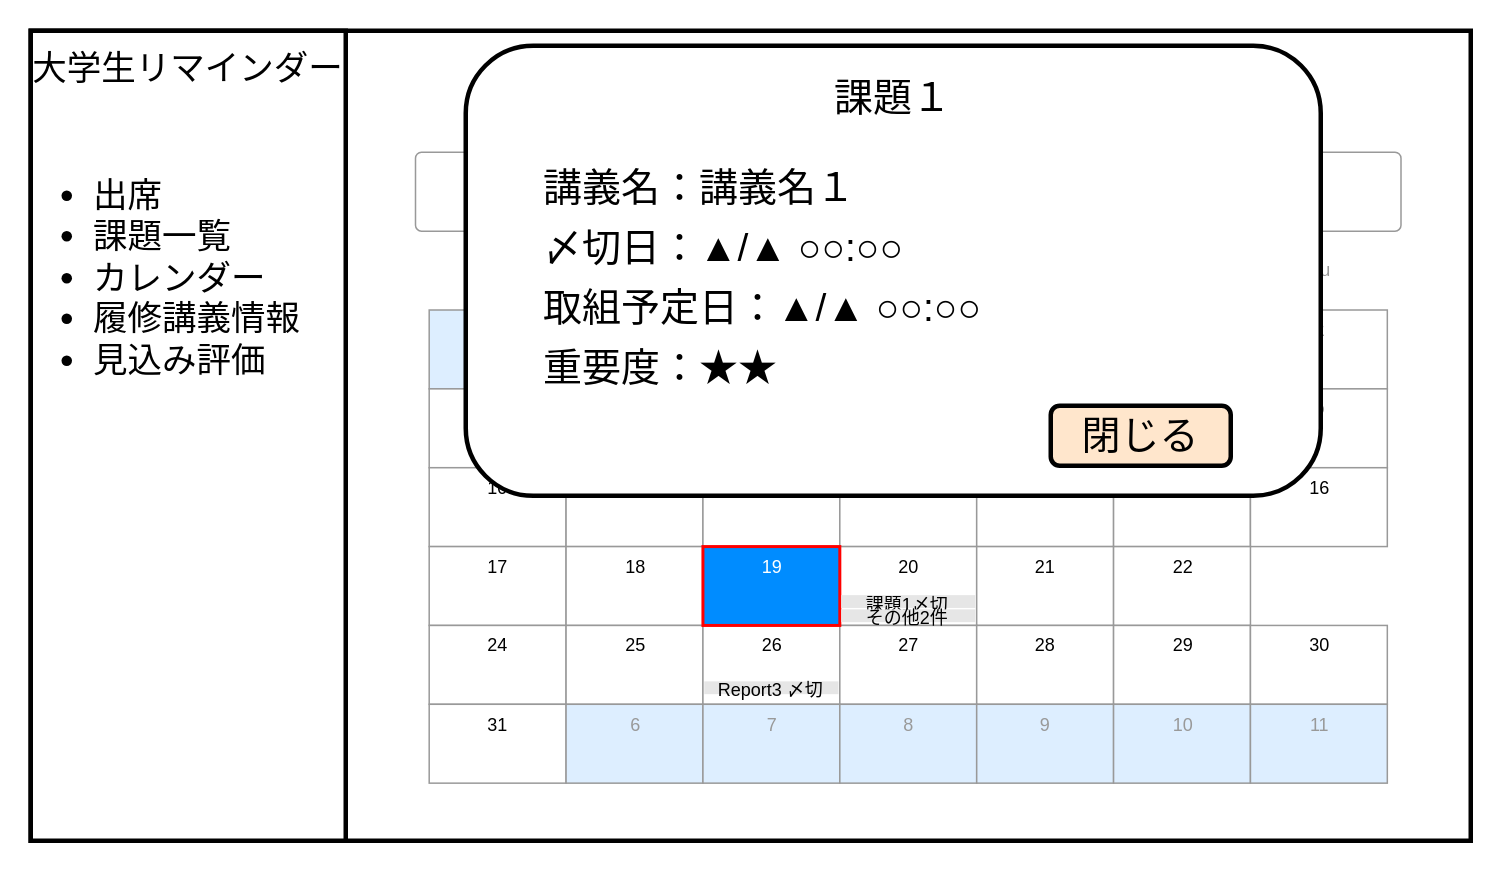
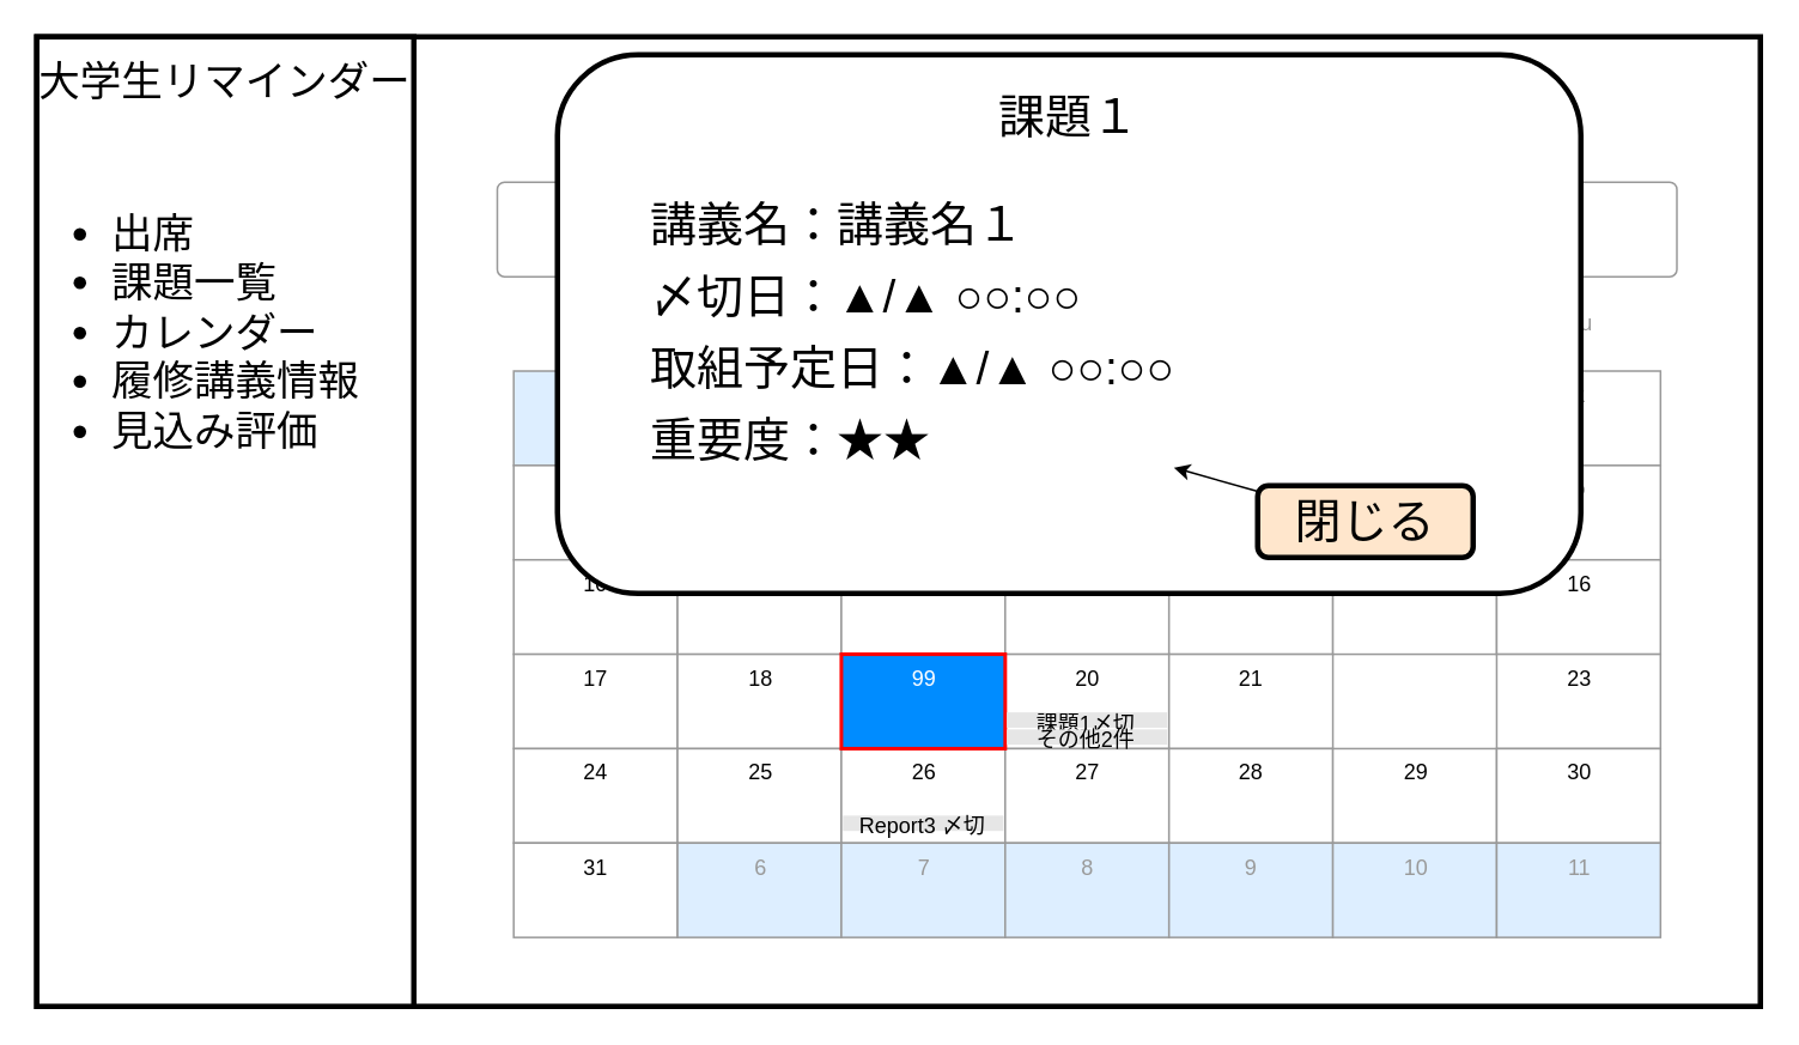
  <mxCell id="0" />
  <mxCell id="1" parent="0" />
  <mxCell id="2" value="" style="rounded=0;whiteSpace=wrap;html=1;strokeColor=#000000;strokeWidth=3;fillColor=#FFFFFF;" parent="1" vertex="1"><mxGeometry x="20" y="20" width="960" height="540" as="geometry" /></mxCell>
  <mxCell id="3" value="" style="rounded=0;whiteSpace=wrap;html=1;strokeColor=#000000;strokeWidth=3;fillColor=#FFFFFF;" parent="1" vertex="1"><mxGeometry x="20" y="20" width="210" height="540" as="geometry" /></mxCell>
  <mxCell id="4" value="大学生リマインダー" style="text;html=1;strokeColor=none;fillColor=none;align=center;verticalAlign=middle;whiteSpace=wrap;rounded=0;fontColor=#000000;fontSize=23;" parent="1" vertex="1"><mxGeometry x="20" y="30" width="210" height="30" as="geometry" /></mxCell>
  <mxCell id="5" value="&lt;ul&gt;&lt;li&gt;出席&lt;/li&gt;&lt;li&gt;課題一覧&lt;/li&gt;&lt;li&gt;カレンダー&lt;/li&gt;&lt;li&gt;履修講義情報&lt;/li&gt;&lt;li&gt;見込み評価&lt;/li&gt;&lt;/ul&gt;" style="text;strokeColor=none;fillColor=none;html=1;whiteSpace=wrap;verticalAlign=middle;overflow=hidden;fontSize=23;fontColor=#000000;" parent="1" vertex="1"><mxGeometry x="20" y="70" width="210" height="230" as="geometry" /></mxCell>
  <mxCell id="6" value="" style="strokeWidth=1;shadow=0;dashed=0;align=center;html=1;shape=mxgraph.mockup.forms.rrect;rSize=5;strokeColor=none;fillColor=#ffffff;" parent="1" vertex="1"><mxGeometry x="240" y="80" width="730" height="460" as="geometry" /></mxCell>
  <mxCell id="7" value="July 2022" style="strokeWidth=1;shadow=0;dashed=0;align=center;html=1;shape=mxgraph.mockup.forms.anchor;fontColor=#999999;" parent="6" vertex="1"><mxGeometry x="136.875" y="21.029" width="456.25" height="52.571" as="geometry" /></mxCell>
  <mxCell id="8" value="&lt;" style="strokeWidth=1;shadow=0;dashed=0;align=center;html=1;shape=mxgraph.mockup.forms.rrect;rSize=4;strokeColor=#999999;fontColor=#008cff;fontSize=19;fontStyle=1;" parent="6" vertex="1"><mxGeometry x="36.5" y="21.029" width="114.063" height="52.571" as="geometry" /></mxCell>
  <mxCell id="9" value="&gt;" style="strokeWidth=1;shadow=0;dashed=0;align=center;html=1;shape=mxgraph.mockup.forms.rrect;rSize=4;strokeColor=#999999;fontColor=#008cff;fontSize=19;fontStyle=1;" parent="6" vertex="1"><mxGeometry x="579.438" y="21.029" width="114.063" height="52.571" as="geometry" /></mxCell>
  <mxCell id="10" value="Mo" style="strokeWidth=1;shadow=0;dashed=0;align=center;html=1;shape=mxgraph.mockup.forms.anchor;fontColor=#999999;" parent="6" vertex="1"><mxGeometry x="45.625" y="73.6" width="91.25" height="52.571" as="geometry" /></mxCell>
  <mxCell id="11" value="Tu" style="strokeWidth=1;shadow=0;dashed=0;align=center;html=1;shape=mxgraph.mockup.forms.anchor;fontColor=#999999;" parent="6" vertex="1"><mxGeometry x="136.875" y="73.6" width="91.25" height="52.571" as="geometry" /></mxCell>
  <mxCell id="12" value="We" style="strokeWidth=1;shadow=0;dashed=0;align=center;html=1;shape=mxgraph.mockup.forms.anchor;fontColor=#999999;" parent="6" vertex="1"><mxGeometry x="228.125" y="73.6" width="91.25" height="52.571" as="geometry" /></mxCell>
  <mxCell id="13" value="Th" style="strokeWidth=1;shadow=0;dashed=0;align=center;html=1;shape=mxgraph.mockup.forms.anchor;fontColor=#999999;" parent="6" vertex="1"><mxGeometry x="319.375" y="73.6" width="91.25" height="52.571" as="geometry" /></mxCell>
  <mxCell id="14" value="Fr" style="strokeWidth=1;shadow=0;dashed=0;align=center;html=1;shape=mxgraph.mockup.forms.anchor;fontColor=#999999;" parent="6" vertex="1"><mxGeometry x="410.625" y="73.6" width="91.25" height="52.571" as="geometry" /></mxCell>
  <mxCell id="15" value="Sa" style="strokeWidth=1;shadow=0;dashed=0;align=center;html=1;shape=mxgraph.mockup.forms.anchor;fontColor=#999999;" parent="6" vertex="1"><mxGeometry x="501.875" y="73.6" width="91.25" height="52.571" as="geometry" /></mxCell>
  <mxCell id="16" value="Su" style="strokeWidth=1;shadow=0;dashed=0;align=center;html=1;shape=mxgraph.mockup.forms.anchor;fontColor=#999999;" parent="6" vertex="1"><mxGeometry x="593.125" y="73.6" width="91.25" height="52.571" as="geometry" /></mxCell>
  <mxCell id="17" value="26" style="strokeWidth=1;shadow=0;dashed=0;align=center;html=1;shape=mxgraph.mockup.forms.rrect;rSize=0;strokeColor=#999999;fontColor=#999999;verticalAlign=top;fillColor=#DDEEFF;" parent="6" vertex="1"><mxGeometry x="45.625" y="126.171" width="91.25" height="52.571" as="geometry" /></mxCell>
  <mxCell id="18" value="27" style="strokeWidth=1;shadow=0;dashed=0;align=center;html=1;shape=mxgraph.mockup.forms.rrect;rSize=0;strokeColor=#999999;fontColor=#999999;verticalAlign=top;fillColor=#DDEEFF;" parent="6" vertex="1"><mxGeometry x="136.875" y="126.171" width="91.25" height="52.571" as="geometry" /></mxCell>
  <mxCell id="19" value="28" style="strokeWidth=1;shadow=0;dashed=0;align=center;html=1;shape=mxgraph.mockup.forms.rrect;rSize=0;strokeColor=#999999;fontColor=#999999;verticalAlign=top;fillColor=#DDEEFF;" parent="6" vertex="1"><mxGeometry x="228.125" y="126.171" width="91.25" height="52.571" as="geometry" /></mxCell>
  <mxCell id="20" value="29" style="strokeWidth=1;shadow=0;dashed=0;align=center;html=1;shape=mxgraph.mockup.forms.rrect;rSize=0;strokeColor=#999999;fontColor=#999999;verticalAlign=top;fillColor=#DDEEFF;" parent="6" vertex="1"><mxGeometry x="319.375" y="126.171" width="91.25" height="52.571" as="geometry" /></mxCell>
  <mxCell id="21" value="30" style="strokeWidth=1;shadow=0;dashed=0;align=center;html=1;shape=mxgraph.mockup.forms.rrect;rSize=0;strokeColor=#999999;fontColor=#999999;verticalAlign=top;fillColor=#DDEEFF;" parent="6" vertex="1"><mxGeometry x="410.625" y="126.171" width="91.25" height="52.571" as="geometry" /></mxCell>
  <mxCell id="22" value="1" style="strokeWidth=1;shadow=0;dashed=0;align=center;html=1;shape=mxgraph.mockup.forms.rrect;rSize=0;strokeColor=#999999;fontColor=#000000;verticalAlign=top;fillColor=#FFFFFF;" parent="6" vertex="1"><mxGeometry x="501.875" y="126.171" width="91.25" height="52.571" as="geometry" /></mxCell>
  <mxCell id="23" value="2" style="strokeWidth=1;shadow=0;dashed=0;align=center;html=1;shape=mxgraph.mockup.forms.rrect;rSize=0;strokeColor=#999999;fontColor=#000000;verticalAlign=top;fillColor=#FFFFFF;" parent="6" vertex="1"><mxGeometry x="593.125" y="126.171" width="91.25" height="52.571" as="geometry" /></mxCell>
  <mxCell id="24" value="3" style="strokeWidth=1;shadow=0;dashed=0;align=center;html=1;shape=mxgraph.mockup.forms.rrect;rSize=0;strokeColor=#999999;fontColor=#000000;verticalAlign=top;fillColor=#FFFFFF;" parent="6" vertex="1"><mxGeometry x="45.625" y="178.743" width="91.25" height="52.571" as="geometry" /></mxCell>
  <mxCell id="25" value="4" style="strokeWidth=1;shadow=0;dashed=0;align=center;html=1;shape=mxgraph.mockup.forms.rrect;rSize=0;strokeColor=#999999;fontColor=#000000;verticalAlign=top;fillColor=#FFFFFF;" parent="6" vertex="1"><mxGeometry x="136.875" y="178.743" width="91.25" height="52.571" as="geometry" /></mxCell>
  <mxCell id="26" value="5" style="strokeWidth=1;shadow=0;dashed=0;align=center;html=1;shape=mxgraph.mockup.forms.rrect;rSize=0;strokeColor=#999999;fontColor=#000000;verticalAlign=top;fillColor=#FFFFFF;" parent="6" vertex="1"><mxGeometry x="228.125" y="178.743" width="91.25" height="52.571" as="geometry" /></mxCell>
  <mxCell id="27" value="6" style="strokeWidth=1;shadow=0;dashed=0;align=center;html=1;shape=mxgraph.mockup.forms.rrect;rSize=0;strokeColor=#999999;fontColor=#000000;verticalAlign=top;fillColor=#FFFFFF;" parent="6" vertex="1"><mxGeometry x="319.375" y="178.743" width="91.25" height="52.571" as="geometry" /></mxCell>
  <mxCell id="28" value="7" style="strokeWidth=1;shadow=0;dashed=0;align=center;html=1;shape=mxgraph.mockup.forms.rrect;rSize=0;strokeColor=#999999;fontColor=#000000;verticalAlign=top;fillColor=#FFFFFF;" parent="6" vertex="1"><mxGeometry x="410.625" y="178.743" width="91.25" height="52.571" as="geometry" /></mxCell>
  <mxCell id="29" value="8" style="strokeWidth=1;shadow=0;dashed=0;align=center;html=1;shape=mxgraph.mockup.forms.rrect;rSize=0;strokeColor=#999999;fontColor=#000000;verticalAlign=top;fillColor=#FFFFFF;" parent="6" vertex="1"><mxGeometry x="501.875" y="178.743" width="91.25" height="52.571" as="geometry" /></mxCell>
  <mxCell id="30" value="9" style="strokeWidth=1;shadow=0;dashed=0;align=center;html=1;shape=mxgraph.mockup.forms.rrect;rSize=0;strokeColor=#999999;fontColor=#000000;verticalAlign=top;fillColor=#FFFFFF;" parent="6" vertex="1"><mxGeometry x="593.125" y="178.743" width="91.25" height="52.571" as="geometry" /></mxCell>
  <mxCell id="31" value="10" style="strokeWidth=1;shadow=0;dashed=0;align=center;html=1;shape=mxgraph.mockup.forms.rrect;rSize=0;strokeColor=#999999;fontColor=#000000;verticalAlign=top;fillColor=#FFFFFF;" parent="6" vertex="1"><mxGeometry x="45.625" y="231.314" width="91.25" height="52.571" as="geometry" /></mxCell>
  <mxCell id="32" value="11" style="strokeWidth=1;shadow=0;dashed=0;align=center;html=1;shape=mxgraph.mockup.forms.rrect;rSize=0;strokeColor=#999999;fontColor=#000000;verticalAlign=top;fillColor=#FFFFFF;" parent="6" vertex="1"><mxGeometry x="136.875" y="231.314" width="91.25" height="52.571" as="geometry" /></mxCell>
  <mxCell id="33" value="12" style="strokeWidth=1;shadow=0;dashed=0;align=center;html=1;shape=mxgraph.mockup.forms.rrect;rSize=0;strokeColor=#999999;fontColor=#000000;verticalAlign=top;fillColor=#FFFFFF;" parent="6" vertex="1"><mxGeometry x="228.125" y="231.314" width="91.25" height="52.571" as="geometry" /></mxCell>
  <mxCell id="34" value="13" style="strokeWidth=1;shadow=0;dashed=0;align=center;html=1;shape=mxgraph.mockup.forms.rrect;rSize=0;strokeColor=#999999;fontColor=#000000;verticalAlign=top;fillColor=#FFFFFF;" parent="6" vertex="1"><mxGeometry x="319.375" y="231.314" width="91.25" height="52.571" as="geometry" /></mxCell>
  <mxCell id="35" value="14" style="strokeWidth=1;shadow=0;dashed=0;align=center;html=1;shape=mxgraph.mockup.forms.rrect;rSize=0;strokeColor=#999999;fontColor=#000000;verticalAlign=top;fillColor=#FFFFFF;" parent="6" vertex="1"><mxGeometry x="410.625" y="231.314" width="91.25" height="52.571" as="geometry" /></mxCell>
  <mxCell id="36" value="15" style="strokeWidth=1;shadow=0;dashed=0;align=center;html=1;shape=mxgraph.mockup.forms.rrect;rSize=0;strokeColor=#999999;fontColor=#000000;verticalAlign=top;fillColor=#FFFFFF;" parent="6" vertex="1"><mxGeometry x="501.875" y="231.314" width="91.25" height="52.571" as="geometry" /></mxCell>
  <mxCell id="37" value="16" style="strokeWidth=1;shadow=0;dashed=0;align=center;html=1;shape=mxgraph.mockup.forms.rrect;rSize=0;strokeColor=#999999;fontColor=#000000;verticalAlign=top;fillColor=#FFFFFF;" parent="6" vertex="1"><mxGeometry x="593.125" y="231.314" width="91.25" height="52.571" as="geometry" /></mxCell>
  <mxCell id="38" value="17" style="strokeWidth=1;shadow=0;dashed=0;align=center;html=1;shape=mxgraph.mockup.forms.rrect;rSize=0;strokeColor=#999999;fontColor=#000000;verticalAlign=top;fillColor=#FFFFFF;" parent="6" vertex="1"><mxGeometry x="45.625" y="283.886" width="91.25" height="52.571" as="geometry" /></mxCell>
  <mxCell id="39" value="18" style="strokeWidth=1;shadow=0;dashed=0;align=center;html=1;shape=mxgraph.mockup.forms.rrect;rSize=0;strokeColor=#999999;fontColor=#000000;verticalAlign=top;fillColor=#FFFFFF;" parent="6" vertex="1"><mxGeometry x="136.875" y="283.886" width="91.25" height="52.571" as="geometry" /></mxCell>
  <mxCell id="40" value="20" style="strokeWidth=1;shadow=0;dashed=0;align=center;html=1;shape=mxgraph.mockup.forms.rrect;rSize=0;strokeColor=#999999;fontColor=#000000;verticalAlign=top;fillColor=#FFFFFF;" parent="6" vertex="1"><mxGeometry x="319.375" y="283.886" width="91.25" height="52.571" as="geometry" /></mxCell>
  <mxCell id="41" value="21" style="strokeWidth=1;shadow=0;dashed=0;align=center;html=1;shape=mxgraph.mockup.forms.rrect;rSize=0;strokeColor=#999999;fontColor=#000000;verticalAlign=top;fillColor=#FFFFFF;" parent="6" vertex="1"><mxGeometry x="410.625" y="283.886" width="91.25" height="52.571" as="geometry" /></mxCell>
- <mxCell id="42" value="22" style="strokeWidth=1;shadow=0;dashed=0;align=center;html=1;shape=mxgraph.mockup.forms.rrect;rSize=0;strokeColor=#999999;fontColor=#000000;verticalAlign=top;fillColor=#FFFFFF;" parent="6" vertex="1"><mxGeometry x="501.875" y="283.886" width="91.25" height="52.571" as="geometry" /></mxCell>
+ <mxCell id="43" value="23" style="strokeWidth=1;shadow=0;dashed=0;align=center;html=1;shape=mxgraph.mockup.forms.rrect;rSize=0;strokeColor=#999999;fontColor=#000000;verticalAlign=top;fillColor=#FFFFFF;" parent="6" vertex="1"><mxGeometry x="593.125" y="283.886" width="91.25" height="52.571" as="geometry" /></mxCell>
  <mxCell id="44" value="24" style="strokeWidth=1;shadow=0;dashed=0;align=center;html=1;shape=mxgraph.mockup.forms.rrect;rSize=0;strokeColor=#999999;fontColor=#000000;verticalAlign=top;fillColor=#FFFFFF;" parent="6" vertex="1"><mxGeometry x="45.625" y="336.457" width="91.25" height="52.571" as="geometry" /></mxCell>
  <mxCell id="45" value="25" style="strokeWidth=1;shadow=0;dashed=0;align=center;html=1;shape=mxgraph.mockup.forms.rrect;rSize=0;strokeColor=#999999;fontColor=#000000;verticalAlign=top;fillColor=#FFFFFF;" parent="6" vertex="1"><mxGeometry x="136.875" y="336.457" width="91.25" height="52.571" as="geometry" /></mxCell>
  <mxCell id="46" value="26" style="strokeWidth=1;shadow=0;dashed=0;align=center;html=1;shape=mxgraph.mockup.forms.rrect;rSize=0;strokeColor=#999999;fontColor=#000000;verticalAlign=top;fillColor=#FFFFFF;" parent="6" vertex="1"><mxGeometry x="228.125" y="336.457" width="91.25" height="52.571" as="geometry" /></mxCell>
  <mxCell id="47" value="27" style="strokeWidth=1;shadow=0;dashed=0;align=center;html=1;shape=mxgraph.mockup.forms.rrect;rSize=0;strokeColor=#999999;fontColor=#000000;fillColor=#FFFFFF;verticalAlign=top;" parent="6" vertex="1"><mxGeometry x="319.375" y="336.457" width="91.25" height="52.571" as="geometry" /></mxCell>
  <mxCell id="48" value="28" style="strokeWidth=1;shadow=0;dashed=0;align=center;html=1;shape=mxgraph.mockup.forms.rrect;rSize=0;strokeColor=#999999;fontColor=#000000;fillColor=#FFFFFF;verticalAlign=top;" parent="6" vertex="1"><mxGeometry x="410.625" y="336.457" width="91.25" height="52.571" as="geometry" /></mxCell>
  <mxCell id="49" value="29" style="strokeWidth=1;shadow=0;dashed=0;align=center;html=1;shape=mxgraph.mockup.forms.rrect;rSize=0;strokeColor=#999999;fontColor=#000000;fillColor=#FFFFFF;verticalAlign=top;" parent="6" vertex="1"><mxGeometry x="501.875" y="336.457" width="91.25" height="52.571" as="geometry" /></mxCell>
  <mxCell id="50" value="30" style="strokeWidth=1;shadow=0;dashed=0;align=center;html=1;shape=mxgraph.mockup.forms.rrect;rSize=0;strokeColor=#999999;fontColor=#000000;fillColor=#FFFFFF;verticalAlign=top;" parent="6" vertex="1"><mxGeometry x="593.125" y="336.457" width="91.25" height="52.571" as="geometry" /></mxCell>
  <mxCell id="51" value="31" style="strokeWidth=1;shadow=0;dashed=0;align=center;html=1;shape=mxgraph.mockup.forms.rrect;rSize=0;strokeColor=#999999;fontColor=#000000;fillColor=#FFFFFF;verticalAlign=top;" parent="6" vertex="1"><mxGeometry x="45.625" y="389.029" width="91.25" height="52.571" as="geometry" /></mxCell>
  <mxCell id="52" value="6" style="strokeWidth=1;shadow=0;dashed=0;align=center;html=1;shape=mxgraph.mockup.forms.rrect;rSize=0;strokeColor=#999999;fontColor=#999999;fillColor=#ddeeff;verticalAlign=top;" parent="6" vertex="1"><mxGeometry x="136.875" y="389.029" width="91.25" height="52.571" as="geometry" /></mxCell>
  <mxCell id="53" value="7" style="strokeWidth=1;shadow=0;dashed=0;align=center;html=1;shape=mxgraph.mockup.forms.rrect;rSize=0;strokeColor=#999999;fontColor=#999999;fillColor=#ddeeff;verticalAlign=top;" parent="6" vertex="1"><mxGeometry x="228.125" y="389.029" width="91.25" height="52.571" as="geometry" /></mxCell>
  <mxCell id="54" value="8" style="strokeWidth=1;shadow=0;dashed=0;align=center;html=1;shape=mxgraph.mockup.forms.rrect;rSize=0;strokeColor=#999999;fontColor=#999999;fillColor=#ddeeff;verticalAlign=top;" parent="6" vertex="1"><mxGeometry x="319.375" y="389.029" width="91.25" height="52.571" as="geometry" /></mxCell>
  <mxCell id="55" value="9" style="strokeWidth=1;shadow=0;dashed=0;align=center;html=1;shape=mxgraph.mockup.forms.rrect;rSize=0;strokeColor=#999999;fontColor=#999999;fillColor=#ddeeff;verticalAlign=top;" parent="6" vertex="1"><mxGeometry x="410.625" y="389.029" width="91.25" height="52.571" as="geometry" /></mxCell>
  <mxCell id="56" value="10" style="strokeWidth=1;shadow=0;dashed=0;align=center;html=1;shape=mxgraph.mockup.forms.rrect;rSize=0;strokeColor=#999999;fontColor=#999999;fillColor=#ddeeff;verticalAlign=top;" parent="6" vertex="1"><mxGeometry x="501.875" y="389.029" width="91.25" height="52.571" as="geometry" /></mxCell>
  <mxCell id="57" value="11" style="strokeWidth=1;shadow=0;dashed=0;align=center;html=1;shape=mxgraph.mockup.forms.rrect;rSize=0;strokeColor=#999999;fontColor=#999999;fillColor=#ddeeff;verticalAlign=top;" parent="6" vertex="1"><mxGeometry x="593.125" y="389.029" width="91.25" height="52.571" as="geometry" /></mxCell>
- <mxCell id="58" value="19" style="strokeWidth=1;shadow=0;dashed=0;align=center;html=1;shape=mxgraph.mockup.forms.rrect;rSize=0;strokeColor=#ff0000;fontColor=#ffffff;strokeWidth=2;fillColor=#008cff;verticalAlign=top;" parent="6" vertex="1"><mxGeometry x="228.125" y="283.886" width="91.25" height="52.571" as="geometry" /></mxCell>
+ <mxCell id="58" value="99" style="strokeWidth=1;shadow=0;dashed=0;align=center;html=1;shape=mxgraph.mockup.forms.rrect;rSize=0;strokeColor=#ff0000;fontColor=#ffffff;strokeWidth=2;fillColor=#008cff;verticalAlign=top;" parent="6" vertex="1"><mxGeometry x="228.125" y="283.886" width="91.25" height="52.571" as="geometry" /></mxCell>
  <mxCell id="59" value="&lt;font style=&quot;font-size: 12px&quot;&gt;課題1〆切&lt;/font&gt;" style="text;html=1;strokeColor=none;fillColor=#E6E6E6;align=center;verticalAlign=middle;whiteSpace=wrap;rounded=0;fontSize=15;fontColor=#000000;" parent="6" vertex="1"><mxGeometry x="320.285" y="316.25" width="89.43" height="8.539" as="geometry" /></mxCell>
  <mxCell id="60" value="&lt;font style=&quot;font-size: 12px&quot;&gt;その他2件&lt;/font&gt;" style="text;html=1;strokeColor=none;fillColor=#E6E6E6;align=center;verticalAlign=middle;whiteSpace=wrap;rounded=0;fontSize=15;fontColor=#000000;" parent="6" vertex="1"><mxGeometry x="320.285" y="325.747" width="89.43" height="8.539" as="geometry" /></mxCell>
  <mxCell id="61" value="&lt;font style=&quot;font-size: 12px&quot;&gt;Report3 〆切&lt;/font&gt;" style="text;html=1;strokeColor=none;fillColor=#E6E6E6;align=center;verticalAlign=middle;whiteSpace=wrap;rounded=0;fontSize=15;fontColor=#000000;" parent="6" vertex="1"><mxGeometry x="229.035" y="373.75" width="89.43" height="8.539" as="geometry" /></mxCell>
  <mxCell id="62" value="カレンダー" style="text;html=1;strokeColor=none;fillColor=none;align=center;verticalAlign=middle;whiteSpace=wrap;rounded=0;fontColor=#000000;fontSize=26;" parent="1" vertex="1"><mxGeometry x="230" y="40" width="750" height="30" as="geometry" /></mxCell>
  <mxCell id="63" value="" style="rounded=1;whiteSpace=wrap;html=1;fillColor=#FFFFFF;strokeColor=#000000;strokeWidth=3;" vertex="1" parent="1"><mxGeometry x="310" y="30" width="570" height="300" as="geometry" /></mxCell>
  <mxCell id="64" value="課題１" style="text;html=1;strokeColor=none;fillColor=none;align=center;verticalAlign=middle;whiteSpace=wrap;rounded=0;fontColor=#000000;fontSize=26;" vertex="1" parent="1"><mxGeometry x="360" y="50" width="470" height="30" as="geometry" /></mxCell>
  <mxCell id="65" value="講義名：講義名１" style="text;html=1;strokeColor=none;fillColor=none;align=left;verticalAlign=middle;whiteSpace=wrap;rounded=0;fontSize=26;fontColor=#000000;" vertex="1" parent="1"><mxGeometry x="360" y="110" width="480" height="30" as="geometry" /></mxCell>
  <mxCell id="66" value="〆切日：▲/▲ ○○:○○" style="text;html=1;strokeColor=none;fillColor=none;align=left;verticalAlign=middle;whiteSpace=wrap;rounded=0;fontSize=26;fontColor=#000000;" vertex="1" parent="1"><mxGeometry x="360" y="150" width="480" height="30" as="geometry" /></mxCell>
  <mxCell id="67" value="取組予定日：▲/▲ ○○:○○" style="text;html=1;strokeColor=none;fillColor=none;align=left;verticalAlign=middle;whiteSpace=wrap;rounded=0;fontSize=26;fontColor=#000000;" vertex="1" parent="1"><mxGeometry x="360" y="190" width="480" height="30" as="geometry" /></mxCell>
  <mxCell id="68" value="重要度：★★" style="text;html=1;strokeColor=none;fillColor=none;align=left;verticalAlign=middle;whiteSpace=wrap;rounded=0;fontSize=26;fontColor=#000000;" vertex="1" parent="1"><mxGeometry x="360" y="230" width="480" height="30" as="geometry" /></mxCell>
+ <mxCell id="69" value="" style="edgeStyle=none;html=1;fontSize=26;fontColor=#000000;" edge="1" parent="1" source="70" target="68"><mxGeometry relative="1" as="geometry" /></mxCell>
  <mxCell id="70" value="閉じる" style="rounded=1;whiteSpace=wrap;html=1;fontSize=26;fontColor=#000000;strokeColor=#000000;strokeWidth=3;fillColor=#ffe6cc;" vertex="1" parent="1"><mxGeometry x="700" y="270" width="120" height="40" as="geometry" /></mxCell>
